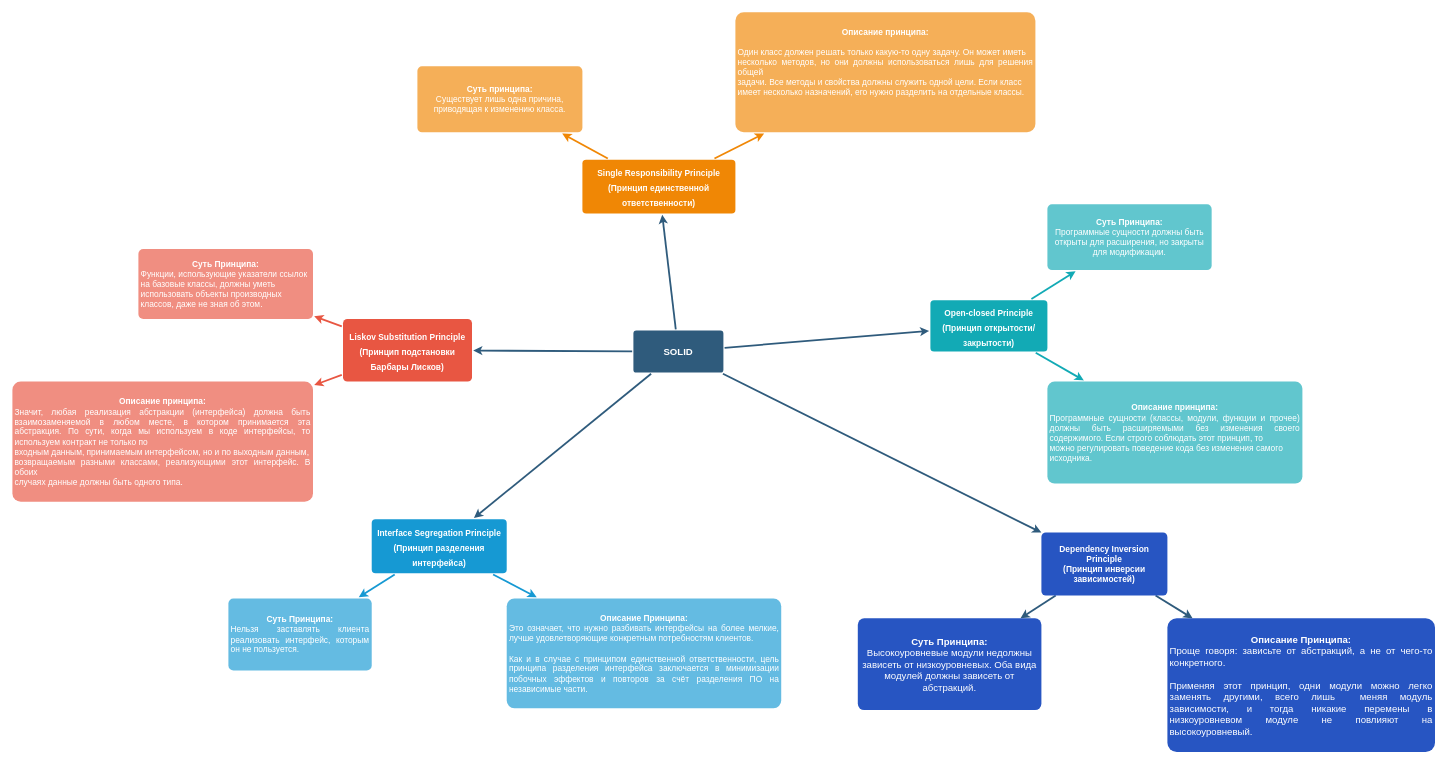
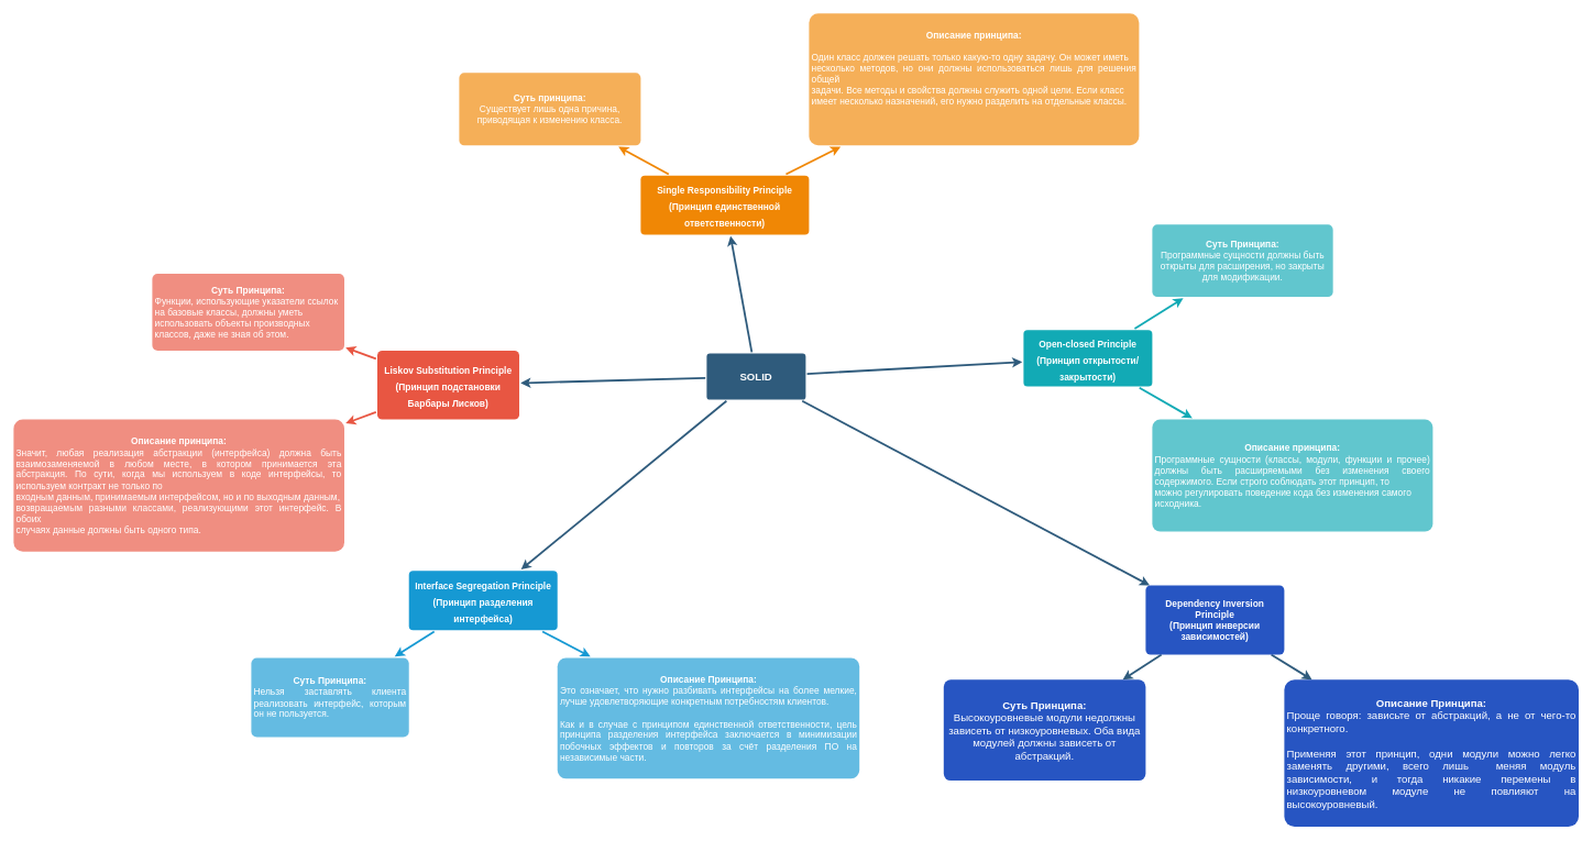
  <mxCell id="0" />
  <mxCell id="1" parent="0" />
  <mxCell id="2" value="" style="edgeStyle=none;rounded=0;jumpStyle=none;html=1;shadow=0;labelBackgroundColor=none;startArrow=none;startFill=0;endArrow=classic;endFill=1;jettySize=auto;orthogonalLoop=1;strokeColor=#2F5B7C;strokeWidth=3;fontFamily=Helvetica;fontSize=16;fontColor=#23445D;spacing=5;" parent="1" source="7" target="18" edge="1"><mxGeometry relative="1" as="geometry" /></mxCell>
  <mxCell id="3" value="" style="edgeStyle=none;rounded=0;jumpStyle=none;html=1;shadow=0;labelBackgroundColor=none;startArrow=none;startFill=0;endArrow=classic;endFill=1;jettySize=auto;orthogonalLoop=1;strokeWidth=3;fontFamily=Helvetica;fontSize=16;fontColor=#23445D;spacing=5;strokeColor=#2F5B7C;" parent="1" source="7" target="23" edge="1"><mxGeometry relative="1" as="geometry" /></mxCell>
  <mxCell id="4" value="" style="edgeStyle=none;rounded=0;jumpStyle=none;html=1;shadow=0;labelBackgroundColor=none;startArrow=none;startFill=0;endArrow=classic;endFill=1;jettySize=auto;orthogonalLoop=1;strokeColor=#2F5B7C;strokeWidth=3;fontFamily=Helvetica;fontSize=16;fontColor=#23445D;spacing=5;" parent="1" source="7" target="15" edge="1"><mxGeometry relative="1" as="geometry" /></mxCell>
  <mxCell id="5" value="" style="edgeStyle=none;rounded=0;jumpStyle=none;html=1;shadow=0;labelBackgroundColor=none;startArrow=none;startFill=0;endArrow=classic;endFill=1;jettySize=auto;orthogonalLoop=1;strokeColor=#2F5B7C;strokeWidth=3;fontFamily=Helvetica;fontSize=16;fontColor=#23445D;spacing=5;" parent="1" source="7" target="10" edge="1"><mxGeometry relative="1" as="geometry" /></mxCell>
  <mxCell id="6" value="" style="rounded=0;orthogonalLoop=1;jettySize=auto;html=1;strokeColor=#2F5B7C;strokeWidth=3;" edge="1" parent="1" source="7" target="30"><mxGeometry relative="1" as="geometry" /></mxCell>
- <mxCell id="7" value="SOLID" style="rounded=1;whiteSpace=wrap;html=1;shadow=0;labelBackgroundColor=none;strokeColor=none;strokeWidth=3;fillColor=#2F5B7C;fontFamily=Helvetica;fontSize=16;fontColor=#FFFFFF;align=center;fontStyle=1;spacing=5;arcSize=7;perimeterSpacing=2;" parent="1" vertex="1"><mxGeometry x="1055" y="550.5" width="150" height="70" as="geometry" /></mxCell>
+ <mxCell id="7" value="SOLID" style="rounded=1;whiteSpace=wrap;html=1;shadow=0;labelBackgroundColor=none;strokeColor=none;strokeWidth=3;fillColor=#2F5B7C;fontFamily=Helvetica;fontSize=16;fontColor=#FFFFFF;align=center;fontStyle=1;spacing=5;arcSize=7;perimeterSpacing=2;" parent="1" vertex="1"><mxGeometry x="1070" y="535.5" width="150" height="70" as="geometry" /></mxCell>
  <mxCell id="8" value="" style="edgeStyle=none;rounded=1;jumpStyle=none;html=1;shadow=0;labelBackgroundColor=none;startArrow=none;startFill=0;jettySize=auto;orthogonalLoop=1;strokeColor=#E85642;strokeWidth=3;fontFamily=Helvetica;fontSize=14;fontColor=#FFFFFF;spacing=5;fontStyle=1;fillColor=#b0e3e6;" parent="1" source="10" target="12" edge="1"><mxGeometry relative="1" as="geometry" /></mxCell>
  <mxCell id="9" value="" style="edgeStyle=none;rounded=1;jumpStyle=none;html=1;shadow=0;labelBackgroundColor=none;startArrow=none;startFill=0;jettySize=auto;orthogonalLoop=1;strokeColor=#E85642;strokeWidth=3;fontFamily=Helvetica;fontSize=14;fontColor=#FFFFFF;spacing=5;fontStyle=1;fillColor=#b0e3e6;" parent="1" source="10" target="11" edge="1"><mxGeometry relative="1" as="geometry" /></mxCell>
  <mxCell id="10" value="&lt;h2&gt;&lt;font style=&quot;font-size: 14px&quot;&gt;Liskov Substitution Principle&lt;br&gt;(Принцип подстановки Барбары Лисков)&lt;/font&gt;&lt;br&gt;&lt;/h2&gt;" style="rounded=1;whiteSpace=wrap;html=1;shadow=0;labelBackgroundColor=none;strokeColor=none;strokeWidth=3;fillColor=#e85642;fontFamily=Helvetica;fontSize=14;fontColor=#FFFFFF;align=center;spacing=5;fontStyle=1;arcSize=7;perimeterSpacing=2;" parent="1" vertex="1"><mxGeometry x="571" y="531" width="215" height="104.5" as="geometry" /></mxCell>
  <mxCell id="11" value="&lt;b&gt;Описание принципа:&lt;/b&gt;&lt;br&gt;&lt;div align=&quot;justify&quot;&gt;Значит, любая реализация абстракции (интерфейса) должна быть взаимозаменяемой в любом месте, в котором принимается эта абстракция. По сути, когда мы используем в коде интерфейсы, то используем контракт не только по &lt;br&gt;входным данным, принимаемым интерфейсом, но и по выходным данным, &lt;br&gt;возвращаемым разными классами, реализующими этот интерфейс. В обоих &lt;br&gt;случаях данные должны быть одного типа.&lt;/div&gt;" style="rounded=1;whiteSpace=wrap;html=1;shadow=0;labelBackgroundColor=none;strokeColor=none;strokeWidth=3;fillColor=#f08e81;fontFamily=Helvetica;fontSize=14;fontColor=#FFFFFF;align=center;spacing=5;fontStyle=0;arcSize=7;perimeterSpacing=2;" parent="1" vertex="1"><mxGeometry x="20" y="635.5" width="501" height="200.4" as="geometry" /></mxCell>
  <mxCell id="12" value="&lt;div&gt;&lt;b&gt;Суть Принципа:&lt;br&gt;&lt;/b&gt;&lt;div align=&quot;left&quot;&gt;Функции, использующие указатели ссылок на базовые классы, должны уметь использовать объекты производных классов, даже не зная об этом.&lt;br&gt;&lt;/div&gt;&lt;/div&gt;" style="rounded=1;whiteSpace=wrap;html=1;shadow=0;labelBackgroundColor=none;strokeColor=none;strokeWidth=3;fillColor=#f08e81;fontFamily=Helvetica;fontSize=14;fontColor=#FFFFFF;align=center;spacing=5;fontStyle=0;arcSize=7;perimeterSpacing=2;" parent="1" vertex="1"><mxGeometry x="230" y="414.6" width="291" height="116.4" as="geometry" /></mxCell>
  <mxCell id="13" value="" style="edgeStyle=none;rounded=0;jumpStyle=none;html=1;shadow=0;labelBackgroundColor=none;startArrow=none;startFill=0;endArrow=classic;endFill=1;jettySize=auto;orthogonalLoop=1;strokeColor=#1699D3;strokeWidth=3;fontFamily=Helvetica;fontSize=14;fontColor=#FFFFFF;spacing=5;" parent="1" source="15" target="17" edge="1"><mxGeometry relative="1" as="geometry" /></mxCell>
  <mxCell id="14" value="" style="edgeStyle=none;rounded=0;jumpStyle=none;html=1;shadow=0;labelBackgroundColor=none;startArrow=none;startFill=0;endArrow=classic;endFill=1;jettySize=auto;orthogonalLoop=1;strokeColor=#1699D3;strokeWidth=3;fontFamily=Helvetica;fontSize=14;fontColor=#FFFFFF;spacing=5;" parent="1" source="15" target="16" edge="1"><mxGeometry relative="1" as="geometry" /></mxCell>
  <mxCell id="15" value="&lt;h2&gt;&lt;font style=&quot;font-size: 14px&quot;&gt;Interface Segregation Principle&lt;br&gt;(Принцип разделения интерфейса)&lt;br&gt;&lt;/font&gt;&lt;/h2&gt;" style="rounded=1;whiteSpace=wrap;html=1;shadow=0;labelBackgroundColor=none;strokeColor=none;strokeWidth=3;fillColor=#1699d3;fontFamily=Helvetica;fontSize=14;fontColor=#FFFFFF;align=center;spacing=5;fontStyle=1;arcSize=7;perimeterSpacing=2;" parent="1" vertex="1"><mxGeometry x="618.86" y="865" width="225" height="90" as="geometry" /></mxCell>
  <mxCell id="16" value="&lt;div&gt;&lt;b&gt;Описание Принципа:&lt;/b&gt;&lt;/div&gt;&lt;div align=&quot;justify&quot;&gt;&lt;span style=&quot;font-weight: normal&quot;&gt;Это означает, что нужно разбивать интерфейсы на более мелкие, лучше удовлетворяющие конкретным потребностям клиентов.&lt;/span&gt;&lt;/div&gt;&lt;div align=&quot;justify&quot;&gt;&lt;span style=&quot;font-weight: normal&quot;&gt;&lt;br&gt;&lt;/span&gt;&lt;/div&gt;&lt;div align=&quot;justify&quot;&gt;&lt;span style=&quot;font-weight: normal&quot;&gt;Как и в случае с принципом единственной ответственности, цель принципа разделения интерфейса заключается в минимизации побочных эффектов и повторов за счёт разделения ПО на независимые части.&lt;/span&gt;&lt;/div&gt;" style="rounded=1;whiteSpace=wrap;html=1;shadow=0;labelBackgroundColor=none;strokeColor=none;strokeWidth=3;fillColor=#64bbe2;fontFamily=Helvetica;fontSize=14;fontColor=#FFFFFF;align=center;spacing=5;arcSize=7;perimeterSpacing=2;" parent="1" vertex="1"><mxGeometry x="843.86" y="997" width="457.5" height="183" as="geometry" /></mxCell>
  <mxCell id="17" value="&lt;div&gt;&lt;b&gt;Суть Принципа:&lt;/b&gt;&lt;/div&gt;&lt;div align=&quot;justify&quot;&gt;&lt;span style=&quot;font-weight: normal&quot;&gt;Нельзя заставлять клиента реализовать интерфейс, которым он не пользуется&lt;/span&gt;.&lt;/div&gt;" style="rounded=1;whiteSpace=wrap;html=1;shadow=0;labelBackgroundColor=none;strokeColor=none;strokeWidth=3;fillColor=#64bbe2;fontFamily=Helvetica;fontSize=14;fontColor=#FFFFFF;align=center;spacing=5;arcSize=7;perimeterSpacing=2;" parent="1" vertex="1"><mxGeometry x="380" y="997" width="238.86" height="120" as="geometry" /></mxCell>
  <mxCell id="18" value="&lt;h2&gt;&lt;font style=&quot;font-size: 14px&quot;&gt;Single Responsibility Principle&lt;br&gt;&lt;/font&gt;&lt;font style=&quot;font-size: 14px&quot;&gt;(&lt;/font&gt;&lt;font style=&quot;font-size: 14px&quot;&gt;&lt;span&gt;Принцип единственной ответственности&lt;/span&gt;&lt;font style=&quot;font-size: 14px&quot;&gt;)&lt;/font&gt;&lt;/font&gt;&lt;font style=&quot;font-size: 14px&quot;&gt;&lt;br&gt;&lt;/font&gt;&lt;/h2&gt;" style="rounded=1;whiteSpace=wrap;html=1;shadow=0;labelBackgroundColor=none;strokeColor=none;strokeWidth=3;fillColor=#F08705;fontFamily=Helvetica;fontSize=14;fontColor=#FFFFFF;align=center;spacing=5;fontStyle=1;arcSize=7;perimeterSpacing=2;" parent="1" vertex="1"><mxGeometry x="970" y="265.75" width="255" height="89.5" as="geometry" /></mxCell>
  <mxCell id="19" value="&lt;div&gt;&lt;b&gt;Описание принципа:&lt;/b&gt;&lt;/div&gt;&lt;div&gt;&lt;br&gt;&lt;div align=&quot;justify&quot;&gt;Один класс должен решать только какую-то одну задачу. Он может иметь &lt;br&gt;несколько методов, но они должны использоваться лишь для решения общей &lt;br&gt;задачи. Все методы и свойства должны служить одной цели. Если класс &lt;br&gt;имеет несколько назначений, его нужно разделить на отдельные классы.&lt;br&gt;&lt;/div&gt;&lt;b&gt;&lt;br&gt;&lt;br&gt;&lt;/b&gt;&lt;/div&gt;" style="rounded=1;whiteSpace=wrap;html=1;shadow=0;labelBackgroundColor=none;strokeColor=none;strokeWidth=3;fillColor=#f5af58;fontFamily=Helvetica;fontSize=14;fontColor=#FFFFFF;align=center;spacing=5;arcSize=7;perimeterSpacing=2;" parent="1" vertex="1"><mxGeometry x="1225" y="20" width="500" height="200" as="geometry" /></mxCell>
  <mxCell id="20" value="" style="edgeStyle=none;rounded=0;jumpStyle=none;html=1;shadow=0;labelBackgroundColor=none;startArrow=none;startFill=0;endArrow=classic;endFill=1;jettySize=auto;orthogonalLoop=1;strokeColor=#F08705;strokeWidth=3;fontFamily=Helvetica;fontSize=14;fontColor=#FFFFFF;spacing=5;" parent="1" source="18" target="19" edge="1"><mxGeometry relative="1" as="geometry" /></mxCell>
  <mxCell id="21" value="&lt;b&gt;Суть принципа:&lt;/b&gt;&lt;br&gt;Существует лишь одна причина, приводящая к изменению класса." style="rounded=1;whiteSpace=wrap;html=1;shadow=0;labelBackgroundColor=none;strokeColor=none;strokeWidth=3;fillColor=#f5af58;fontFamily=Helvetica;fontSize=14;fontColor=#FFFFFF;align=center;spacing=5;arcSize=7;perimeterSpacing=2;" parent="1" vertex="1"><mxGeometry x="695" y="110" width="275" height="110" as="geometry" /></mxCell>
  <mxCell id="22" value="" style="edgeStyle=none;rounded=0;jumpStyle=none;html=1;shadow=0;labelBackgroundColor=none;startArrow=none;startFill=0;endArrow=classic;endFill=1;jettySize=auto;orthogonalLoop=1;strokeColor=#F08705;strokeWidth=3;fontFamily=Helvetica;fontSize=14;fontColor=#FFFFFF;spacing=5;" parent="1" source="18" target="21" edge="1"><mxGeometry relative="1" as="geometry" /></mxCell>
  <mxCell id="23" value="&lt;h2&gt;&lt;font style=&quot;font-size: 14px&quot;&gt;Open-closed Principle&lt;br&gt;(Принцип открытости/закрытости&lt;/font&gt;&lt;font style=&quot;font-size: 14px&quot;&gt;)&lt;br&gt;&lt;/font&gt;&lt;/h2&gt;" style="rounded=1;whiteSpace=wrap;html=1;shadow=0;labelBackgroundColor=none;strokeColor=none;strokeWidth=3;fillColor=#12aab5;fontFamily=Helvetica;fontSize=14;fontColor=#FFFFFF;align=center;spacing=5;fontStyle=1;arcSize=7;perimeterSpacing=2;" parent="1" vertex="1"><mxGeometry x="1550" y="500" width="195" height="85.5" as="geometry" /></mxCell>
  <mxCell id="24" value="&lt;div align=&quot;center&quot;&gt;&lt;b&gt;Описание принципа:&lt;br&gt;&lt;/b&gt;&lt;/div&gt;&lt;div align=&quot;justify&quot;&gt;Программные сущности (классы, модули, функции и прочее) должны быть расширяемыми без изменения своего содержимого. Если строго соблюдать этот принцип, то&lt;br&gt; можно регулировать поведение кода без изменения самого &lt;br&gt;исходника.&lt;/div&gt;" style="rounded=1;whiteSpace=wrap;html=1;shadow=0;labelBackgroundColor=none;strokeColor=none;strokeWidth=3;fillColor=#61c6ce;fontFamily=Helvetica;fontSize=14;fontColor=#FFFFFF;align=center;spacing=5;fontStyle=0;arcSize=7;perimeterSpacing=2;" parent="1" vertex="1"><mxGeometry x="1745" y="635.5" width="425" height="170" as="geometry" /></mxCell>
  <mxCell id="25" value="" style="edgeStyle=none;rounded=1;jumpStyle=none;html=1;shadow=0;labelBackgroundColor=none;startArrow=none;startFill=0;jettySize=auto;orthogonalLoop=1;strokeColor=#12AAB5;strokeWidth=3;fontFamily=Helvetica;fontSize=14;fontColor=#FFFFFF;spacing=5;fontStyle=1;fillColor=#b0e3e6;" parent="1" source="23" target="24" edge="1"><mxGeometry relative="1" as="geometry" /></mxCell>
  <mxCell id="26" value="&lt;b&gt;Суть Принципа:&lt;/b&gt;&lt;br&gt;Программные сущности должны быть открыты для расширения, но закрыты для модификации." style="rounded=1;whiteSpace=wrap;html=1;shadow=0;labelBackgroundColor=none;strokeColor=none;strokeWidth=3;fillColor=#61c6ce;fontFamily=Helvetica;fontSize=14;fontColor=#FFFFFF;align=center;spacing=5;fontStyle=0;arcSize=7;perimeterSpacing=2;" parent="1" vertex="1"><mxGeometry x="1745" y="340" width="273.75" height="109.5" as="geometry" /></mxCell>
  <mxCell id="27" value="" style="edgeStyle=none;rounded=1;jumpStyle=none;html=1;shadow=0;labelBackgroundColor=none;startArrow=none;startFill=0;jettySize=auto;orthogonalLoop=1;strokeColor=#12AAB5;strokeWidth=3;fontFamily=Helvetica;fontSize=14;fontColor=#FFFFFF;spacing=5;fontStyle=1;fillColor=#b0e3e6;" parent="1" source="23" target="26" edge="1"><mxGeometry relative="1" as="geometry" /></mxCell>
  <mxCell id="28" value="" style="edgeStyle=none;rounded=0;orthogonalLoop=1;jettySize=auto;html=1;strokeColor=#2F5B7C;strokeWidth=3;" edge="1" parent="1" source="30" target="31"><mxGeometry relative="1" as="geometry" /></mxCell>
  <mxCell id="29" value="" style="edgeStyle=none;rounded=0;orthogonalLoop=1;jettySize=auto;html=1;strokeColor=#2F5B7C;strokeWidth=3;" edge="1" parent="1" source="30" target="32"><mxGeometry relative="1" as="geometry" /></mxCell>
  <mxCell id="30" value="&lt;h2 style=&quot;font-size: 14px&quot;&gt;&lt;font style=&quot;font-size: 14px&quot;&gt;Dependency Inversion Principle&lt;br&gt;(Принцип инверсии зависимостей)&lt;br&gt;&lt;/font&gt;&lt;/h2&gt;" style="whiteSpace=wrap;html=1;rounded=1;shadow=0;fontSize=16;fontColor=#FFFFFF;fontStyle=1;strokeColor=none;strokeWidth=3;spacing=5;arcSize=7;fillColor=#2755C2;" vertex="1" parent="1"><mxGeometry x="1735" y="887" width="210" height="105" as="geometry" /></mxCell>
  <mxCell id="31" value="&lt;div&gt;Суть Принципа:&lt;/div&gt;&lt;div&gt;&lt;span style=&quot;font-weight: normal&quot;&gt;Высокоуровневые модули недолжны зависеть от низкоуровневых. Оба вида модулей должны зависеть от абстракций.&lt;/span&gt;&lt;/div&gt;" style="whiteSpace=wrap;html=1;rounded=1;shadow=0;fontSize=16;fontColor=#FFFFFF;fontStyle=1;strokeColor=none;strokeWidth=3;fillColor=#2755C2;spacing=5;arcSize=7;" vertex="1" parent="1"><mxGeometry x="1429" y="1030" width="306" height="153" as="geometry" /></mxCell>
  <mxCell id="32" value="&lt;div&gt;Описание Принципа:&lt;/div&gt;&lt;div align=&quot;justify&quot;&gt;&lt;span style=&quot;font-weight: normal&quot;&gt;Проще говоря: зависьте от абстракций, а не от чего-то конкретного.&lt;br&gt;&lt;br&gt;Применяя этот принцип, одни модули можно легко заменять другими, всего лишь&amp;nbsp; меняя модуль зависимости, и тогда никакие перемены в низкоуровневом модуле не повлияют на высокоуровневый.&lt;/span&gt;&lt;/div&gt;" style="whiteSpace=wrap;html=1;rounded=1;shadow=0;fontSize=16;fontColor=#FFFFFF;fontStyle=1;strokeColor=none;strokeWidth=3;fillColor=#2755C2;spacing=5;arcSize=7;" vertex="1" parent="1"><mxGeometry x="1945" y="1030" width="446" height="223" as="geometry" /></mxCell>
